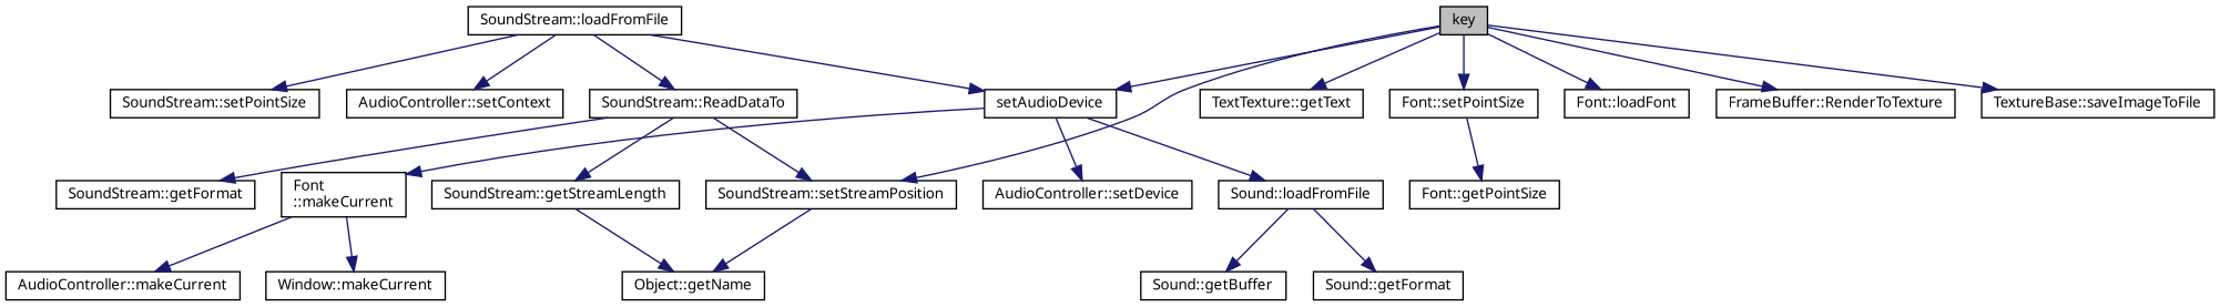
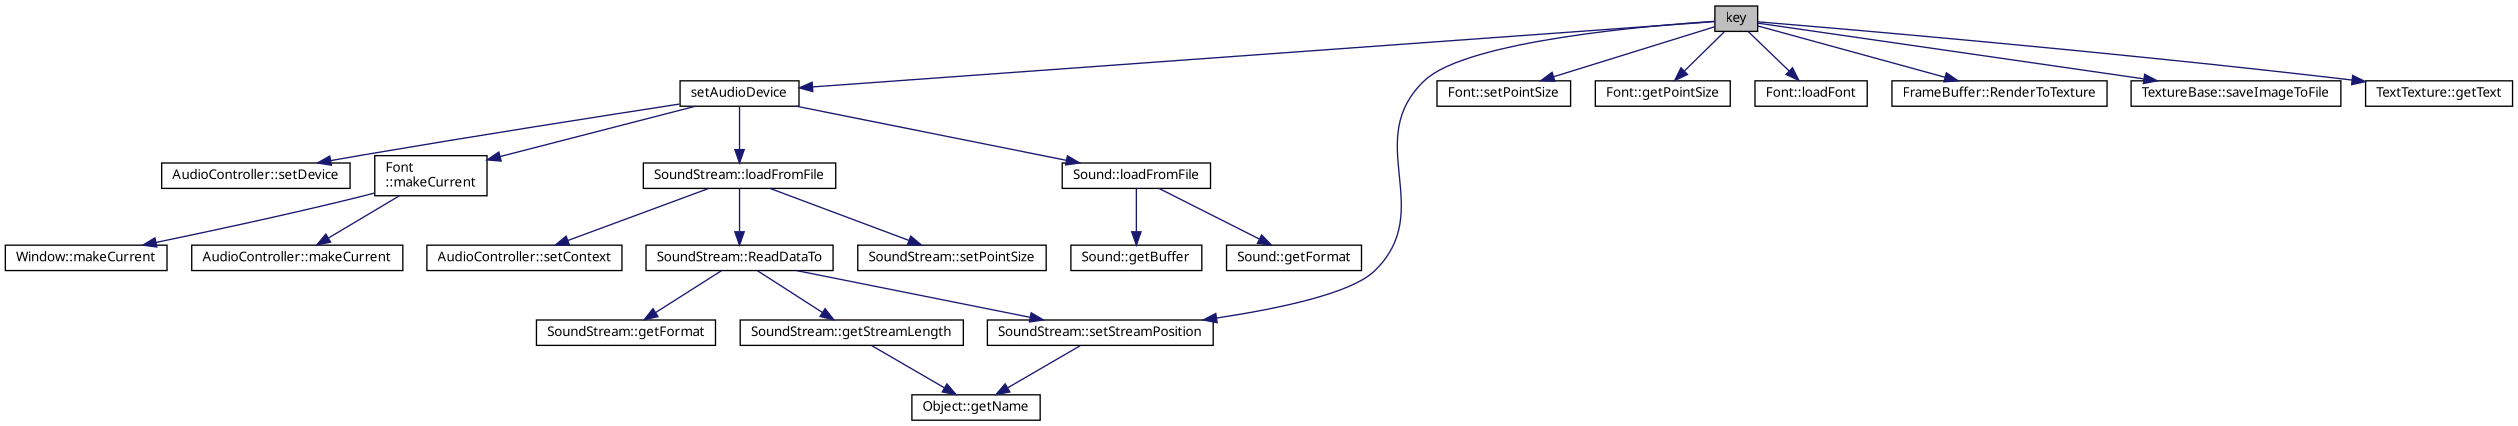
  digraph {
    fontname="Noto Sans"
    rankdir=TB
    node [color=black fillcolor=white fontname="Noto Sans" fontsize=10 shape=record style=filled]
    edge [color=midnightblue fontname="Noto Sans" fontsize=10 labelfontname=Helvetica labelfontsize=10 style=solid]
    n1 [fillcolor=grey75 fontcolor=black height=0.2 label=key width=0.4]
    n2 [height=0.2 label=setAudioDevice width=0.4]
    n3 [height=0.2 label="SoundStream::setStreamPosition" width=0.4]
    n4 [height=0.2 label="Font::setPointSize" width=0.4]
    n5 [height=0.2 label="Font::getPointSize" width=0.4]
    n6 [height=0.2 label="Font::loadFont" width=0.4]
    n7 [height=0.2 label="FrameBuffer::RenderToTexture" width=0.4]
    n8 [height=0.2 label="TextureBase::saveImageToFile" width=0.4]
    n9 [height=0.2 label="TextTexture::getText" width=0.4]
    n10 [height=0.2 label="AudioController::setDevice" width=0.4]
    n11 [height=0.2 label="Font\l::makeCurrent" width=0.4]
    n12 [height=0.2 label="SoundStream::loadFromFile" width=0.4]
    n13 [height=0.2 label="Sound::loadFromFile" width=0.4]
    n14 [height=0.2 label="Object::getName" width=0.4]
    n15 [height=0.2 label="AudioController::setContext" width=0.4]
    n16 [height=0.2 label="Window::makeCurrent" width=0.4]
    n17 [height=0.2 label="AudioController::makeCurrent" width=0.4]
    n18 [height=0.2 label="SoundStream::ReadDataTo" width=0.4]
    n19 [height=0.2 label="SoundStream::setPointSize" width=0.4]
    n20 [height=0.2 label="Sound::getBuffer" width=0.4]
    n21 [height=0.2 label="Sound::getFormat" width=0.4]
    n22 [height=0.2 label="SoundStream::getFormat" width=0.4]
    n23 [height=0.2 label="SoundStream::getStreamLength" width=0.4]
    n1 -> n2
    n1 -> n3
    n1 -> n4
-   n4 -> n5
+   n1 -> n5
    n1 -> n6
    n1 -> n7
    n1 -> n8
    n1 -> n9
    n2 -> n10
    n2 -> n11
-   n12 -> n2
+   n2 -> n12
    n2 -> n13
    n3 -> n14
    n11 -> n16
    n11 -> n17
    n12 -> n15
    n12 -> n18
    n12 -> n19
    n13 -> n20
    n13 -> n21
    n18 -> n3
    n18 -> n22
    n18 -> n23
    n23 -> n14
  }
